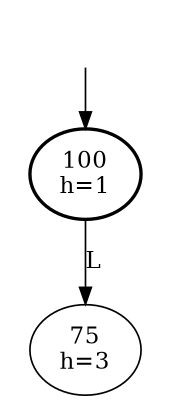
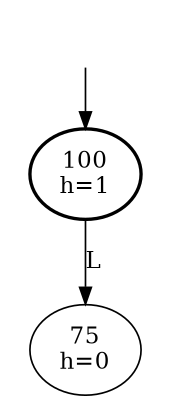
  digraph {
    Dummy [style=invis]
    n2 [label="100\nh=1" penwidth=2]
-   n3 [label="75\nh=3"]
+   n3 [label="75\nh=0"]
    Dummy -> n2
    n2 -> n3 [label=L]
  }
